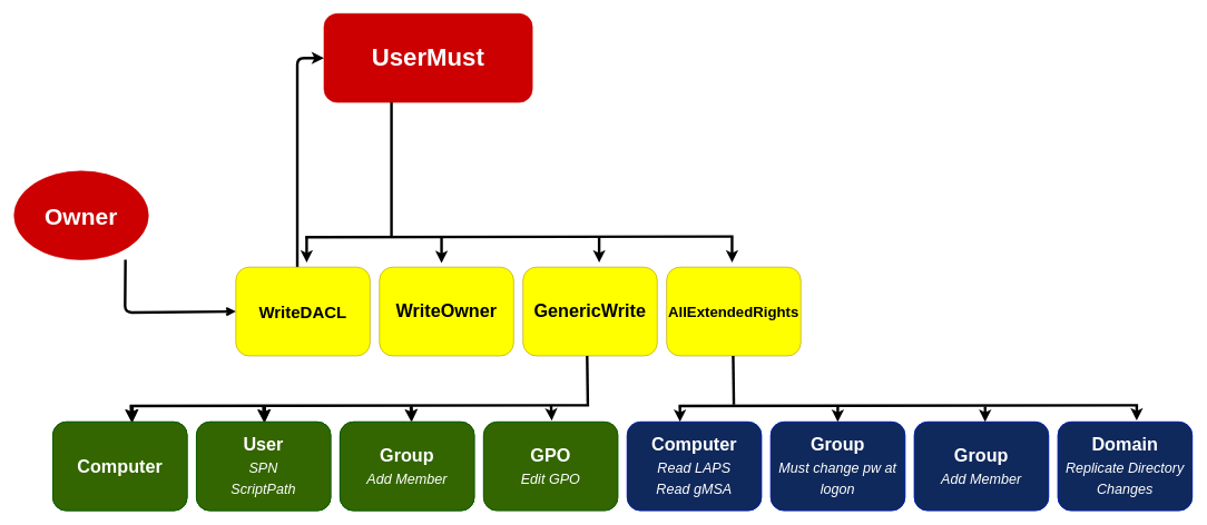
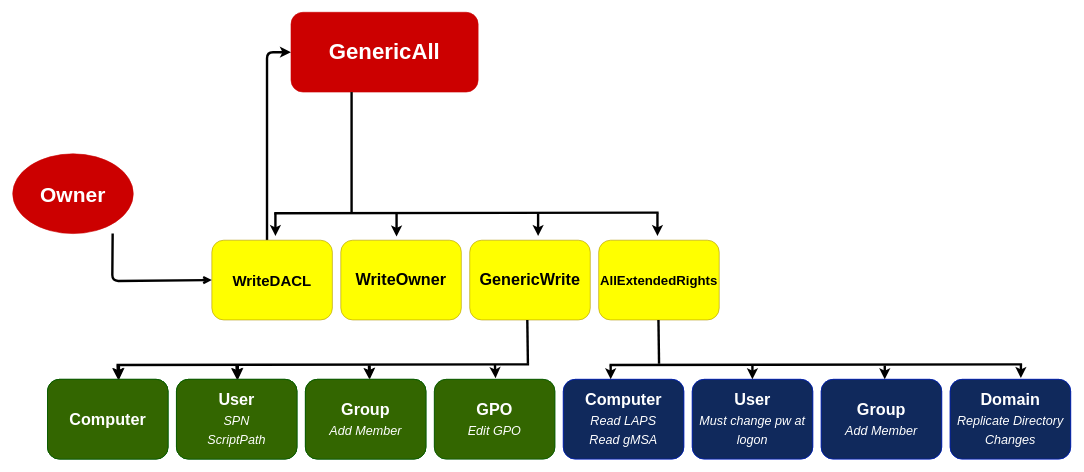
  <mxCell id="0" />
  <mxCell id="1" parent="0" />
  <mxCell id="2" value="Computer" style="rounded=1;whiteSpace=wrap;html=1;fillColor=#008a00;fontColor=#ffffff;strokeColor=#005700;" vertex="1" parent="1"><mxGeometry x="78" y="632" width="201" height="133" as="geometry" /></mxCell>
  <mxCell id="3" value="User&lt;br&gt;SPN&lt;br&gt;ScriptPath" style="rounded=1;whiteSpace=wrap;html=1;fillColor=#008a00;fontColor=#ffffff;strokeColor=#005700;" vertex="1" parent="1"><mxGeometry x="293" y="632" width="201" height="133" as="geometry" /></mxCell>
  <mxCell id="4" value="Group&lt;br&gt;Add Member" style="rounded=1;whiteSpace=wrap;html=1;fillColor=#008a00;fontColor=#ffffff;strokeColor=#005700;" vertex="1" parent="1"><mxGeometry x="508" y="632" width="201" height="133" as="geometry" /></mxCell>
  <mxCell id="5" value="GPO&lt;br&gt;Edit GPO" style="rounded=1;whiteSpace=wrap;html=1;fillColor=#008a00;fontColor=#ffffff;strokeColor=#005700;" vertex="1" parent="1"><mxGeometry x="723" y="632" width="201" height="133" as="geometry" /></mxCell>
  <mxCell id="6" value="Computer&lt;br&gt;Read LAPS&lt;br&gt;Read gMSA" style="rounded=1;whiteSpace=wrap;html=1;fillColor=#0050ef;fontColor=#ffffff;strokeColor=#001DBC;" vertex="1" parent="1"><mxGeometry x="938" y="632" width="201" height="133" as="geometry" /></mxCell>
  <mxCell id="7" value="User&lt;br style=&quot;font-size: 14px;&quot;&gt;Force Change&lt;br style=&quot;font-size: 14px;&quot;&gt;Password" style="rounded=1;whiteSpace=wrap;html=1;fillColor=#0050ef;fontColor=#ffffff;strokeColor=#001DBC;fontSize=14;" vertex="1" parent="1"><mxGeometry x="1153" y="632" width="201" height="133" as="geometry" /></mxCell>
  <mxCell id="8" value="Group&lt;br style=&quot;font-size: 14px;&quot;&gt;Add Member" style="rounded=1;whiteSpace=wrap;html=1;fillColor=#0050ef;fontColor=#ffffff;strokeColor=#001DBC;fontSize=14;" vertex="1" parent="1"><mxGeometry x="1368" y="632" width="201" height="133" as="geometry" /></mxCell>
  <mxCell id="9" value="Domain&lt;br style=&quot;font-size: 14px;&quot;&gt;DCSync" style="rounded=1;whiteSpace=wrap;html=1;fillColor=#0050ef;fontColor=#ffffff;strokeColor=#001DBC;fontSize=14;" vertex="1" parent="1"><mxGeometry x="1583" y="632" width="201" height="133" as="geometry" /></mxCell>
  <mxCell id="10" style="edgeStyle=elbowEdgeStyle;html=1;fontSize=22;strokeWidth=4;entryX=0;entryY=0.5;entryDx=0;entryDy=0;" edge="1" parent="1" source="11" target="17"><mxGeometry relative="1" as="geometry"><mxPoint x="439" y="52" as="targetPoint" /><Array as="points"><mxPoint x="444" y="332" /></Array></mxGeometry></mxCell>
  <mxCell id="11" value="&lt;font style=&quot;font-size: 25px;&quot;&gt;&lt;b&gt;WriteDACL&lt;/b&gt;&lt;/font&gt;" style="rounded=1;whiteSpace=wrap;html=1;fillColor=#FFFF00;fontColor=#000000;strokeColor=#B09500;" vertex="1" parent="1"><mxGeometry x="352" y="400" width="201" height="133" as="geometry" /></mxCell>
  <mxCell id="12" value="WriteOwner" style="rounded=1;whiteSpace=wrap;html=1;fillColor=#FFFF00;fontColor=#000000;strokeColor=#B09500;fontSize=27;fontStyle=1" vertex="1" parent="1"><mxGeometry x="567" y="400" width="201" height="133" as="geometry" /></mxCell>
  <mxCell id="13" value="GenericWrite" style="rounded=1;whiteSpace=wrap;html=1;fillColor=#FFFF00;fontColor=#000000;strokeColor=#B09500;fontSize=27;fontStyle=1" vertex="1" parent="1"><mxGeometry x="782" y="400" width="201" height="133" as="geometry" /></mxCell>
  <mxCell id="14" value="&lt;font style=&quot;font-size: 22px;&quot;&gt;AllExtendedRights&lt;/font&gt;" style="rounded=1;whiteSpace=wrap;html=1;fillColor=#FFFF00;fontColor=#000000;strokeColor=#B09500;fontSize=27;fontStyle=1" vertex="1" parent="1"><mxGeometry x="997" y="400" width="201" height="133" as="geometry" /></mxCell>
  <mxCell id="15" style="edgeStyle=none;html=1;entryX=0;entryY=0.5;entryDx=0;entryDy=0;fontSize=22;strokeWidth=4;exitX=0.829;exitY=0.999;exitDx=0;exitDy=0;exitPerimeter=0;endArrow=open;" edge="1" parent="1" source="16" target="11"><mxGeometry relative="1" as="geometry"><Array as="points"><mxPoint x="186" y="468" /></Array></mxGeometry></mxCell>
  <mxCell id="16" value="&lt;font style=&quot;font-size: 35px;&quot;&gt;&lt;b&gt;Owner&lt;/b&gt;&lt;/font&gt;" style="ellipse;whiteSpace=wrap;html=1;fillColor=#CC0000;fontColor=#ffffff;strokeColor=#CC0000;" vertex="1" parent="1"><mxGeometry x="20" y="256" width="201" height="133" as="geometry" /></mxCell>
- <mxCell id="17" value="&lt;b&gt;&lt;font style=&quot;font-size: 37px;&quot;&gt;UserMust&lt;/font&gt;&lt;/b&gt;" style="rounded=1;whiteSpace=wrap;html=1;fillColor=#CC0000;fontColor=#ffffff;strokeColor=#CC0000;" vertex="1" parent="1"><mxGeometry x="484" y="20" width="312" height="133" as="geometry" /></mxCell>
+ <mxCell id="17" value="&lt;b&gt;&lt;font style=&quot;font-size: 37px;&quot;&gt;GenericAll&lt;/font&gt;&lt;/b&gt;" style="rounded=1;whiteSpace=wrap;html=1;fillColor=#CC0000;fontColor=#ffffff;strokeColor=#CC0000;" vertex="1" parent="1"><mxGeometry x="484" y="20" width="312" height="133" as="geometry" /></mxCell>
  <mxCell id="18" value="Domain&lt;font style=&quot;&quot;&gt;&lt;i style=&quot;&quot;&gt;&lt;br style=&quot;&quot;&gt;&lt;font style=&quot;font-size: 21px; font-weight: normal;&quot;&gt;Replicate Directory Changes&lt;/font&gt;&lt;/i&gt;&lt;/font&gt;" style="rounded=1;whiteSpace=wrap;html=1;fillColor=#10295C;fontColor=#ffffff;strokeColor=#001DBC;fontSize=27;fontStyle=1" vertex="1" parent="1"><mxGeometry x="1583" y="632" width="201" height="133" as="geometry" /></mxCell>
  <mxCell id="19" value="Group&lt;br style=&quot;font-size: 27px;&quot;&gt;&lt;span style=&quot;font-weight: normal;&quot;&gt;&lt;i&gt;&lt;font style=&quot;font-size: 21px;&quot;&gt;Add Member&lt;/font&gt;&lt;/i&gt;&lt;/span&gt;" style="rounded=1;whiteSpace=wrap;html=1;fillColor=#10295C;fontColor=#ffffff;strokeColor=#001DBC;fontSize=27;fontStyle=1" vertex="1" parent="1"><mxGeometry x="1368" y="632" width="201" height="133" as="geometry" /></mxCell>
- <mxCell id="20" value="Group&lt;font style=&quot;&quot;&gt;&lt;i style=&quot;font-weight: normal;&quot;&gt;&lt;br style=&quot;&quot;&gt;&lt;font style=&quot;font-size: 21px;&quot;&gt;Must change pw at logon&lt;/font&gt;&lt;/i&gt;&lt;/font&gt;" style="rounded=1;whiteSpace=wrap;html=1;fillColor=#10295C;fontColor=#ffffff;strokeColor=#001DBC;fontSize=27;fontStyle=1" vertex="1" parent="1"><mxGeometry x="1153" y="632" width="201" height="133" as="geometry" /></mxCell>
+ <mxCell id="20" value="User&lt;font style=&quot;&quot;&gt;&lt;i style=&quot;font-weight: normal;&quot;&gt;&lt;br style=&quot;&quot;&gt;&lt;font style=&quot;font-size: 21px;&quot;&gt;Must change pw at logon&lt;/font&gt;&lt;/i&gt;&lt;/font&gt;" style="rounded=1;whiteSpace=wrap;html=1;fillColor=#10295C;fontColor=#ffffff;strokeColor=#001DBC;fontSize=27;fontStyle=1" vertex="1" parent="1"><mxGeometry x="1153" y="632" width="201" height="133" as="geometry" /></mxCell>
  <mxCell id="21" value="Computer&lt;br style=&quot;font-size: 27px;&quot;&gt;&lt;span style=&quot;font-weight: normal; font-size: 21px;&quot;&gt;&lt;i&gt;Read LAPS&lt;br style=&quot;&quot;&gt;Read gMSA&lt;/i&gt;&lt;/span&gt;" style="rounded=1;whiteSpace=wrap;html=1;fillColor=#10295C;fontColor=#ffffff;strokeColor=#001DBC;fontSize=27;fontStyle=1" vertex="1" parent="1"><mxGeometry x="938" y="632" width="201" height="133" as="geometry" /></mxCell>
  <mxCell id="22" value="GPO&lt;br style=&quot;font-size: 27px;&quot;&gt;&lt;span style=&quot;font-weight: normal;&quot;&gt;&lt;i&gt;&lt;font style=&quot;font-size: 21px;&quot;&gt;Edit GPO&lt;/font&gt;&lt;/i&gt;&lt;/span&gt;" style="rounded=1;whiteSpace=wrap;html=1;fillColor=#336600;fontColor=#ffffff;strokeColor=#005700;fontSize=27;fontStyle=1" vertex="1" parent="1"><mxGeometry x="723" y="632" width="201" height="133" as="geometry" /></mxCell>
  <mxCell id="23" value="Group&lt;br style=&quot;font-size: 27px;&quot;&gt;Add Member" style="rounded=1;whiteSpace=wrap;html=1;fillColor=#008a00;fontColor=#ffffff;strokeColor=#005700;fontSize=27;fontStyle=1" vertex="1" parent="1"><mxGeometry x="508" y="632" width="201" height="133" as="geometry" /></mxCell>
  <mxCell id="24" value="User&lt;br style=&quot;font-size: 27px;&quot;&gt;SPN&lt;br style=&quot;font-size: 27px;&quot;&gt;ScriptPath" style="rounded=1;whiteSpace=wrap;html=1;fillColor=#008a00;fontColor=#ffffff;strokeColor=#005700;fontSize=27;fontStyle=1" vertex="1" parent="1"><mxGeometry x="293" y="632" width="201" height="133" as="geometry" /></mxCell>
  <mxCell id="25" value="Computer" style="rounded=1;whiteSpace=wrap;html=1;fillColor=#008a00;fontColor=#ffffff;strokeColor=#005700;fontSize=27;fontStyle=1" vertex="1" parent="1"><mxGeometry x="78" y="632" width="201" height="133" as="geometry" /></mxCell>
  <mxCell id="26" value="Computer" style="rounded=1;whiteSpace=wrap;html=1;fillColor=#336600;fontColor=#ffffff;strokeColor=#005700;fontSize=27;fontStyle=1" vertex="1" parent="1"><mxGeometry x="78" y="632" width="201" height="133" as="geometry" /></mxCell>
  <mxCell id="27" value="User&lt;br style=&quot;font-size: 27px;&quot;&gt;&lt;i style=&quot;font-weight: normal; font-size: 21px;&quot;&gt;SPN&lt;br style=&quot;&quot;&gt;ScriptPath&lt;/i&gt;" style="rounded=1;whiteSpace=wrap;html=1;fillColor=#336600;fontColor=#ffffff;strokeColor=#005700;fontSize=27;fontStyle=1" vertex="1" parent="1"><mxGeometry x="293" y="632" width="201" height="133" as="geometry" /></mxCell>
  <mxCell id="28" value="Group&lt;br style=&quot;font-size: 27px;&quot;&gt;&lt;font style=&quot;font-size: 21px;&quot;&gt;&lt;i style=&quot;font-weight: normal;&quot;&gt;Add Member&lt;/i&gt;&lt;/font&gt;" style="rounded=1;whiteSpace=wrap;html=1;fillColor=#336600;fontColor=#ffffff;strokeColor=#005700;fontSize=27;fontStyle=1" vertex="1" parent="1"><mxGeometry x="508" y="632" width="201" height="133" as="geometry" /></mxCell>
  <mxCell id="29" value="" style="endArrow=none;html=1;fontSize=22;strokeWidth=4;" edge="1" parent="1"><mxGeometry width="50" height="50" relative="1" as="geometry"><mxPoint x="585" y="353" as="sourcePoint" /><mxPoint x="585" y="153" as="targetPoint" /></mxGeometry></mxCell>
  <mxCell id="30" value="" style="endArrow=none;html=1;fontSize=22;strokeWidth=4;" edge="1" parent="1"><mxGeometry width="50" height="50" relative="1" as="geometry"><mxPoint x="1097" y="354" as="sourcePoint" /><mxPoint x="456" y="355" as="targetPoint" /></mxGeometry></mxCell>
  <mxCell id="31" value="" style="edgeStyle=none;orthogonalLoop=1;jettySize=auto;html=1;fontSize=22;strokeWidth=4;" edge="1" parent="1"><mxGeometry width="100" relative="1" as="geometry"><mxPoint x="458" y="355" as="sourcePoint" /><mxPoint x="458" y="393" as="targetPoint" /><Array as="points" /></mxGeometry></mxCell>
  <mxCell id="32" value="" style="edgeStyle=none;orthogonalLoop=1;jettySize=auto;html=1;fontSize=22;strokeWidth=4;" edge="1" parent="1"><mxGeometry width="100" relative="1" as="geometry"><mxPoint x="660" y="356" as="sourcePoint" /><mxPoint x="660" y="394" as="targetPoint" /><Array as="points" /></mxGeometry></mxCell>
  <mxCell id="33" value="" style="edgeStyle=none;orthogonalLoop=1;jettySize=auto;html=1;fontSize=22;strokeWidth=4;" edge="1" parent="1"><mxGeometry width="100" relative="1" as="geometry"><mxPoint x="896" y="355" as="sourcePoint" /><mxPoint x="896" y="393" as="targetPoint" /><Array as="points" /></mxGeometry></mxCell>
  <mxCell id="34" value="" style="edgeStyle=none;orthogonalLoop=1;jettySize=auto;html=1;fontSize=22;strokeWidth=4;" edge="1" parent="1"><mxGeometry width="100" relative="1" as="geometry"><mxPoint x="1095" y="355" as="sourcePoint" /><mxPoint x="1095" y="393" as="targetPoint" /><Array as="points" /></mxGeometry></mxCell>
  <mxCell id="35" value="" style="endArrow=none;html=1;fontSize=22;strokeWidth=4;" edge="1" parent="1"><mxGeometry width="50" height="50" relative="1" as="geometry"><mxPoint x="881" y="607" as="sourcePoint" /><mxPoint x="193" y="608" as="targetPoint" /></mxGeometry></mxCell>
  <mxCell id="36" value="" style="endArrow=none;html=1;fontSize=22;entryX=0.5;entryY=1;entryDx=0;entryDy=0;strokeWidth=4;" edge="1" parent="1"><mxGeometry width="50" height="50" relative="1" as="geometry"><mxPoint x="879" y="606" as="sourcePoint" /><mxPoint x="878" y="533" as="targetPoint" /></mxGeometry></mxCell>
  <mxCell id="37" value="" style="endArrow=classic;html=1;strokeWidth=4;fontSize=22;" edge="1" parent="1"><mxGeometry width="50" height="50" relative="1" as="geometry"><mxPoint x="824" y="607" as="sourcePoint" /><mxPoint x="825" y="630" as="targetPoint" /></mxGeometry></mxCell>
  <mxCell id="38" value="" style="endArrow=classic;html=1;strokeWidth=4;fontSize=22;entryX=0.53;entryY=-0.003;entryDx=0;entryDy=0;entryPerimeter=0;" edge="1" parent="1" target="28"><mxGeometry width="50" height="50" relative="1" as="geometry"><mxPoint x="614" y="609" as="sourcePoint" /><mxPoint x="615" y="632" as="targetPoint" /></mxGeometry></mxCell>
  <mxCell id="39" value="" style="endArrow=classic;html=1;strokeWidth=4;fontSize=22;entryX=0.53;entryY=-0.003;entryDx=0;entryDy=0;entryPerimeter=0;" edge="1" parent="1"><mxGeometry width="50" height="50" relative="1" as="geometry"><mxPoint x="393.23" y="609.4" as="sourcePoint" /><mxPoint x="393.76" y="632.001" as="targetPoint" /></mxGeometry></mxCell>
  <mxCell id="40" value="" style="endArrow=classic;html=1;strokeWidth=4;fontSize=22;entryX=0.53;entryY=-0.003;entryDx=0;entryDy=0;entryPerimeter=0;" edge="1" parent="1"><mxGeometry width="50" height="50" relative="1" as="geometry"><mxPoint x="195" y="609.4" as="sourcePoint" /><mxPoint x="195.53" y="632.001" as="targetPoint" /></mxGeometry></mxCell>
  <mxCell id="41" value="" style="endArrow=none;html=1;fontSize=22;entryX=0.5;entryY=1;entryDx=0;entryDy=0;strokeWidth=4;" edge="1" parent="1"><mxGeometry width="50" height="50" relative="1" as="geometry"><mxPoint x="1097.67" y="606" as="sourcePoint" /><mxPoint x="1096.67" y="533" as="targetPoint" /></mxGeometry></mxCell>
  <mxCell id="42" value="" style="endArrow=none;html=1;fontSize=22;strokeWidth=4;" edge="1" parent="1"><mxGeometry width="50" height="50" relative="1" as="geometry"><mxPoint x="1703" y="607" as="sourcePoint" /><mxPoint x="1015" y="608" as="targetPoint" /></mxGeometry></mxCell>
  <mxCell id="43" value="" style="endArrow=classic;html=1;strokeWidth=4;fontSize=22;entryX=0.53;entryY=-0.003;entryDx=0;entryDy=0;entryPerimeter=0;" edge="1" parent="1"><mxGeometry width="50" height="50" relative="1" as="geometry"><mxPoint x="196" y="609.4" as="sourcePoint" /><mxPoint x="196.53" y="632.001" as="targetPoint" /></mxGeometry></mxCell>
  <mxCell id="44" value="" style="endArrow=classic;html=1;strokeWidth=4;fontSize=22;entryX=0.53;entryY=-0.003;entryDx=0;entryDy=0;entryPerimeter=0;" edge="1" parent="1"><mxGeometry width="50" height="50" relative="1" as="geometry"><mxPoint x="394.23" y="609.4" as="sourcePoint" /><mxPoint x="394.76" y="632.001" as="targetPoint" /></mxGeometry></mxCell>
  <mxCell id="45" value="" style="endArrow=classic;html=1;strokeWidth=4;fontSize=22;entryX=0.53;entryY=-0.003;entryDx=0;entryDy=0;entryPerimeter=0;" edge="1" parent="1"><mxGeometry width="50" height="50" relative="1" as="geometry"><mxPoint x="197" y="609.4" as="sourcePoint" /><mxPoint x="197.53" y="632.001" as="targetPoint" /></mxGeometry></mxCell>
  <mxCell id="46" value="" style="endArrow=classic;html=1;strokeWidth=4;fontSize=22;entryX=0.53;entryY=-0.003;entryDx=0;entryDy=0;entryPerimeter=0;" edge="1" parent="1"><mxGeometry width="50" height="50" relative="1" as="geometry"><mxPoint x="395.23" y="609.4" as="sourcePoint" /><mxPoint x="395.76" y="632.001" as="targetPoint" /></mxGeometry></mxCell>
  <mxCell id="47" value="" style="endArrow=classic;html=1;strokeWidth=4;fontSize=22;entryX=0.53;entryY=-0.003;entryDx=0;entryDy=0;entryPerimeter=0;" edge="1" parent="1"><mxGeometry width="50" height="50" relative="1" as="geometry"><mxPoint x="615" y="609" as="sourcePoint" /><mxPoint x="615.53" y="631.601" as="targetPoint" /></mxGeometry></mxCell>
  <mxCell id="48" value="" style="endArrow=classic;html=1;strokeWidth=4;fontSize=22;entryX=0.393;entryY=-0.001;entryDx=0;entryDy=0;entryPerimeter=0;" edge="1" parent="1" target="21"><mxGeometry width="50" height="50" relative="1" as="geometry"><mxPoint x="1017" y="609" as="sourcePoint" /><mxPoint x="1018" y="632" as="targetPoint" /></mxGeometry></mxCell>
  <mxCell id="49" value="" style="endArrow=classic;html=1;strokeWidth=4;fontSize=22;entryX=0.393;entryY=-0.001;entryDx=0;entryDy=0;entryPerimeter=0;" edge="1" parent="1"><mxGeometry width="50" height="50" relative="1" as="geometry"><mxPoint x="1253.36" y="609.13" as="sourcePoint" /><mxPoint x="1253.353" y="631.997" as="targetPoint" /></mxGeometry></mxCell>
  <mxCell id="50" value="" style="endArrow=classic;html=1;strokeWidth=4;fontSize=22;entryX=0.393;entryY=-0.001;entryDx=0;entryDy=0;entryPerimeter=0;" edge="1" parent="1"><mxGeometry width="50" height="50" relative="1" as="geometry"><mxPoint x="1474.01" y="609.13" as="sourcePoint" /><mxPoint x="1474.003" y="631.997" as="targetPoint" /></mxGeometry></mxCell>
  <mxCell id="51" value="" style="endArrow=classic;html=1;strokeWidth=4;fontSize=22;entryX=0.393;entryY=-0.001;entryDx=0;entryDy=0;entryPerimeter=0;" edge="1" parent="1"><mxGeometry width="50" height="50" relative="1" as="geometry"><mxPoint x="1701.01" y="607" as="sourcePoint" /><mxPoint x="1701.003" y="629.867" as="targetPoint" /></mxGeometry></mxCell>
